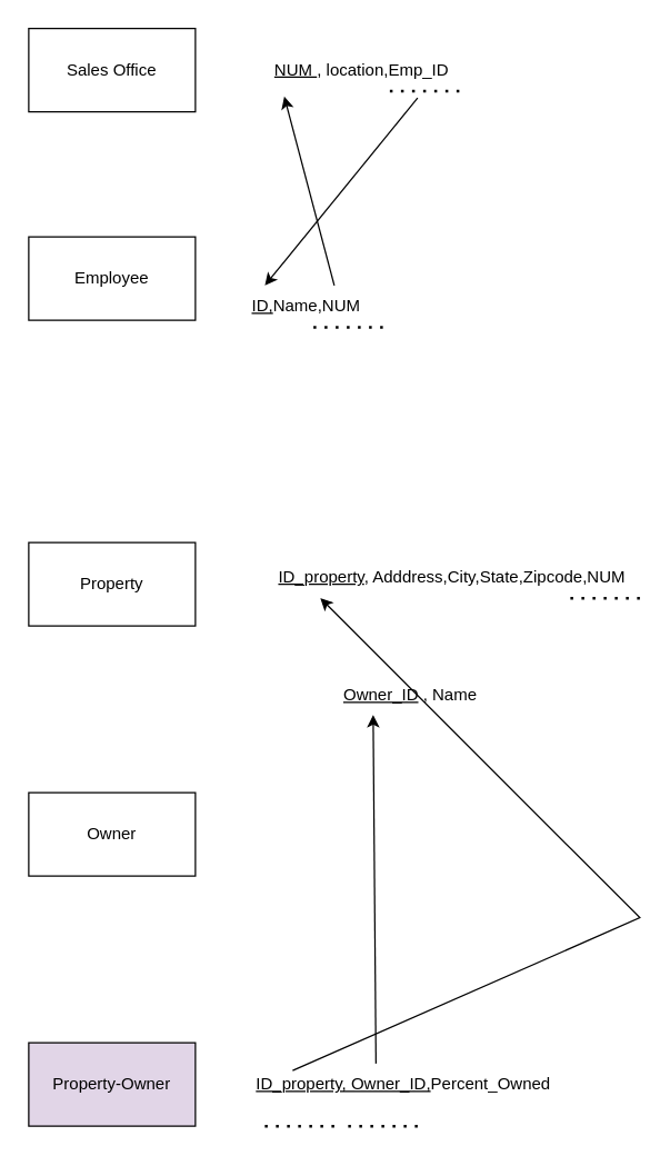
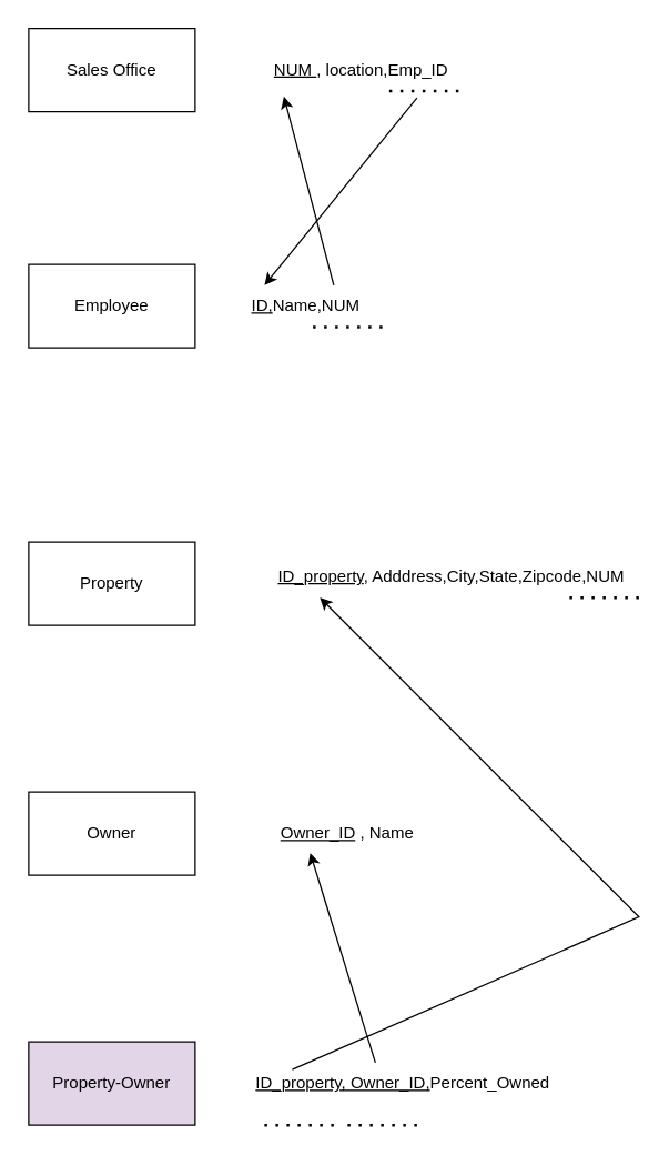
  <mxCell id="0" />
  <mxCell id="1" parent="0" />
  <mxCell id="2" value="Property-Owner" style="rounded=0;whiteSpace=wrap;html=1;fillColor=#e1d5e7;" vertex="1" parent="1"><mxGeometry x="20" y="750" width="120" height="60" as="geometry" /></mxCell>
  <mxCell id="3" value="Owner" style="rounded=0;whiteSpace=wrap;html=1;" vertex="1" parent="1"><mxGeometry x="20" y="570" width="120" height="60" as="geometry" /></mxCell>
  <mxCell id="4" value="Property" style="rounded=0;whiteSpace=wrap;html=1;" vertex="1" parent="1"><mxGeometry x="20" y="390" width="120" height="60" as="geometry" /></mxCell>
- <mxCell id="5" value="Employee" style="rounded=0;whiteSpace=wrap;html=1;" vertex="1" parent="1"><mxGeometry x="20" y="170" width="120" height="60" as="geometry" /></mxCell>
+ <mxCell id="5" value="Employee" style="rounded=0;whiteSpace=wrap;html=1;" vertex="1" parent="1"><mxGeometry x="20" y="190" width="120" height="60" as="geometry" /></mxCell>
  <mxCell id="6" value="Sales Office" style="rounded=0;whiteSpace=wrap;html=1;" vertex="1" parent="1"><mxGeometry x="20" y="20" width="120" height="60" as="geometry" /></mxCell>
  <mxCell id="7" value="&lt;u&gt;ID,&lt;/u&gt;Name,NUM" style="text;html=1;align=center;verticalAlign=middle;whiteSpace=wrap;rounded=0;" vertex="1" parent="1"><mxGeometry x="190" y="205" width="60" height="30" as="geometry" /></mxCell>
  <mxCell id="8" value="&lt;u&gt;ID_property, Owner_ID,&lt;/u&gt;Percent_Owned" style="text;html=1;align=center;verticalAlign=middle;whiteSpace=wrap;rounded=0;" vertex="1" parent="1"><mxGeometry x="170" y="765" width="240" height="30" as="geometry" /></mxCell>
- <mxCell id="9" value="&lt;u style=&quot;&quot;&gt;Owner_ID&lt;/u&gt; , Name" style="text;html=1;align=center;verticalAlign=middle;whiteSpace=wrap;rounded=0;" vertex="1" parent="1"><mxGeometry x="225" y="485" width="140" height="30" as="geometry" /></mxCell>
+ <mxCell id="9" value="&lt;u style=&quot;&quot;&gt;Owner_ID&lt;/u&gt; , Name" style="text;html=1;align=center;verticalAlign=middle;whiteSpace=wrap;rounded=0;" vertex="1" parent="1"><mxGeometry x="180" y="585" width="140" height="30" as="geometry" /></mxCell>
  <mxCell id="10" value="&lt;u&gt;ID_property&lt;/u&gt;, Adddress,City,State,Zipcode,NUM" style="text;html=1;align=center;verticalAlign=middle;whiteSpace=wrap;rounded=0;" vertex="1" parent="1"><mxGeometry x="190" y="400" width="270" height="30" as="geometry" /></mxCell>
  <mxCell id="11" value="&lt;u&gt;NUM &lt;/u&gt;, location,Emp_ID" style="text;html=1;align=center;verticalAlign=middle;whiteSpace=wrap;rounded=0;" vertex="1" parent="1"><mxGeometry x="180" y="35" width="160" height="30" as="geometry" /></mxCell>
  <mxCell id="12" value="" style="endArrow=none;dashed=1;html=1;dashPattern=1 3;strokeWidth=2;rounded=0;" edge="1" parent="1"><mxGeometry width="50" height="50" relative="1" as="geometry"><mxPoint x="190" y="810" as="sourcePoint" /><mxPoint x="240" y="810" as="targetPoint" /></mxGeometry></mxCell>
  <mxCell id="13" value="" style="endArrow=none;dashed=1;html=1;dashPattern=1 3;strokeWidth=2;rounded=0;" edge="1" parent="1"><mxGeometry width="50" height="50" relative="1" as="geometry"><mxPoint x="280" y="65" as="sourcePoint" /><mxPoint x="330" y="65" as="targetPoint" /></mxGeometry></mxCell>
  <mxCell id="14" value="" style="endArrow=none;dashed=1;html=1;dashPattern=1 3;strokeWidth=2;rounded=0;" edge="1" parent="1"><mxGeometry width="50" height="50" relative="1" as="geometry"><mxPoint x="250" y="810" as="sourcePoint" /><mxPoint x="300" y="810" as="targetPoint" /></mxGeometry></mxCell>
  <mxCell id="15" value="" style="endArrow=none;dashed=1;html=1;dashPattern=1 3;strokeWidth=2;rounded=0;" edge="1" parent="1"><mxGeometry width="50" height="50" relative="1" as="geometry"><mxPoint x="410" y="430" as="sourcePoint" /><mxPoint x="460" y="430" as="targetPoint" /></mxGeometry></mxCell>
  <mxCell id="16" value="" style="endArrow=none;dashed=1;html=1;dashPattern=1 3;strokeWidth=2;rounded=0;" edge="1" parent="1"><mxGeometry width="50" height="50" relative="1" as="geometry"><mxPoint x="225" y="235" as="sourcePoint" /><mxPoint x="275" y="235" as="targetPoint" /></mxGeometry></mxCell>
  <mxCell id="17" value="" style="endArrow=classic;html=1;rounded=0;entryX=0.15;entryY=1.133;entryDx=0;entryDy=0;entryPerimeter=0;" edge="1" parent="1" target="11"><mxGeometry width="50" height="50" relative="1" as="geometry"><mxPoint x="240" y="205" as="sourcePoint" /><mxPoint x="290" y="155" as="targetPoint" /></mxGeometry></mxCell>
  <mxCell id="18" value="" style="endArrow=classic;html=1;rounded=0;entryX=0;entryY=0;entryDx=0;entryDy=0;" edge="1" parent="1" target="7"><mxGeometry width="50" height="50" relative="1" as="geometry"><mxPoint x="300" y="70" as="sourcePoint" /><mxPoint x="245" y="110" as="targetPoint" /></mxGeometry></mxCell>
  <mxCell id="19" value="" style="endArrow=classic;html=1;rounded=0;entryX=0.148;entryY=1;entryDx=0;entryDy=0;entryPerimeter=0;" edge="1" parent="1" target="10"><mxGeometry width="50" height="50" relative="1" as="geometry"><mxPoint x="210" y="770" as="sourcePoint" /><mxPoint x="440" y="530" as="targetPoint" /><Array as="points"><mxPoint x="460" y="660" /></Array></mxGeometry></mxCell>
  <mxCell id="20" value="" style="endArrow=classic;html=1;rounded=0;entryX=0.307;entryY=0.967;entryDx=0;entryDy=0;entryPerimeter=0;" edge="1" parent="1" target="9"><mxGeometry width="50" height="50" relative="1" as="geometry"><mxPoint x="270" y="765" as="sourcePoint" /><mxPoint x="320" y="715" as="targetPoint" /></mxGeometry></mxCell>
